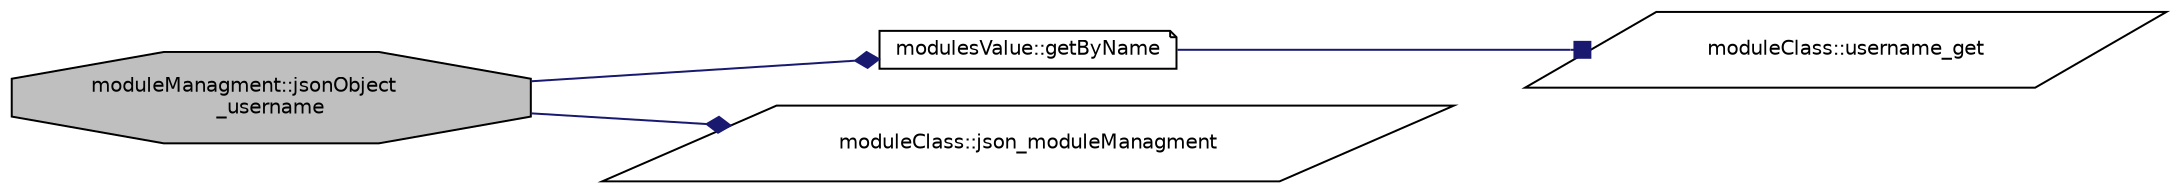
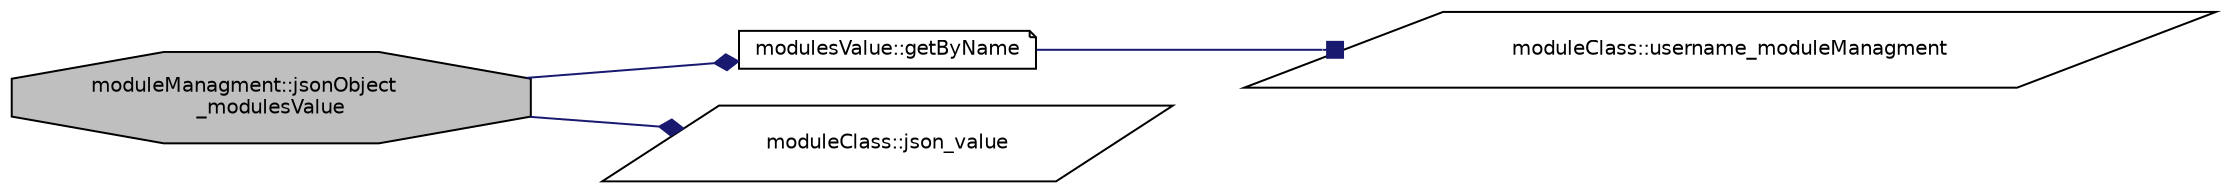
  digraph {
    rankdir=LR
    node [color=black fillcolor=white fontname=Helvetica fontsize=10 shape=parallelogram style=filled]
    edge [arrowhead=diamond color=midnightblue fontname=Helvetica fontsize=10 labelfontname=Helvetica labelfontsize=10 style=solid]
-   n1 [fillcolor=grey75 fontcolor=black height=0.2 label="moduleManagment::jsonObject\l_username" shape=octagon width=0.4]
+   n1 [fillcolor=grey75 fontcolor=black height=0.2 label="moduleManagment::jsonObject\l_modulesValue" shape=octagon width=0.4]
    n2 [height=0.2 label="modulesValue::getByName" shape=note width=0.4]
-   n3 [height=0.2 label="moduleClass::json_moduleManagment" width=0.4]
-   n4 [height=0.2 label="moduleClass::username_get" width=0.4]
+   n3 [height=0.2 label="moduleClass::json_value" width=0.4]
+   n4 [height=0.2 label="moduleClass::username_moduleManagment" width=0.4]
    n1 -> n2
    n1 -> n3
    n2 -> n4 [arrowhead=box]
  }
